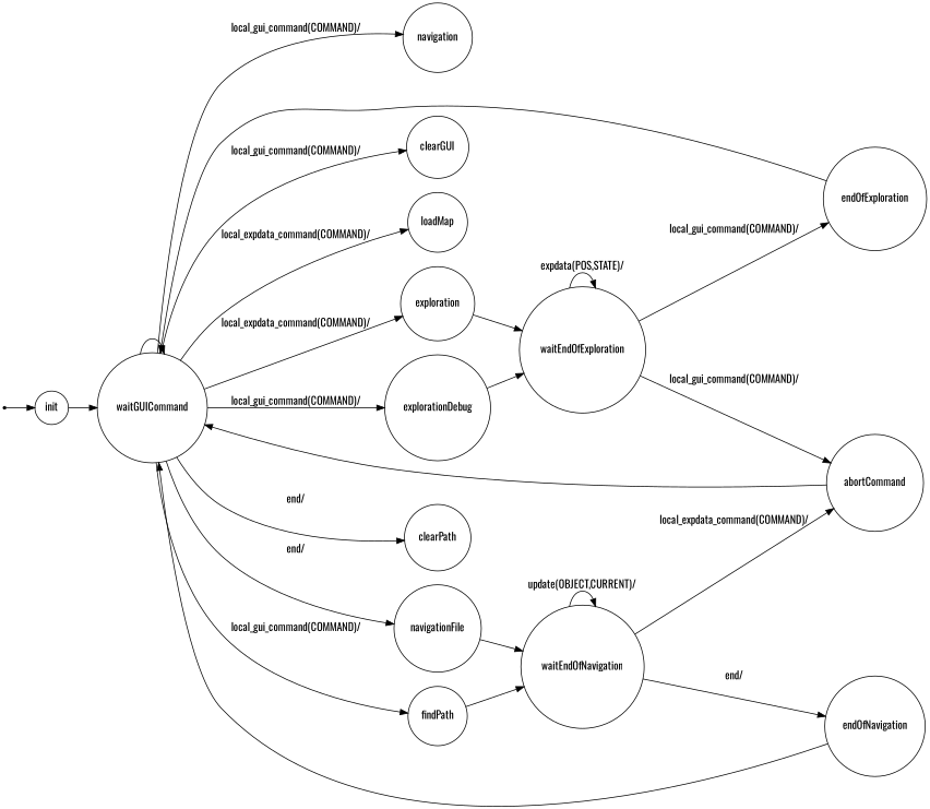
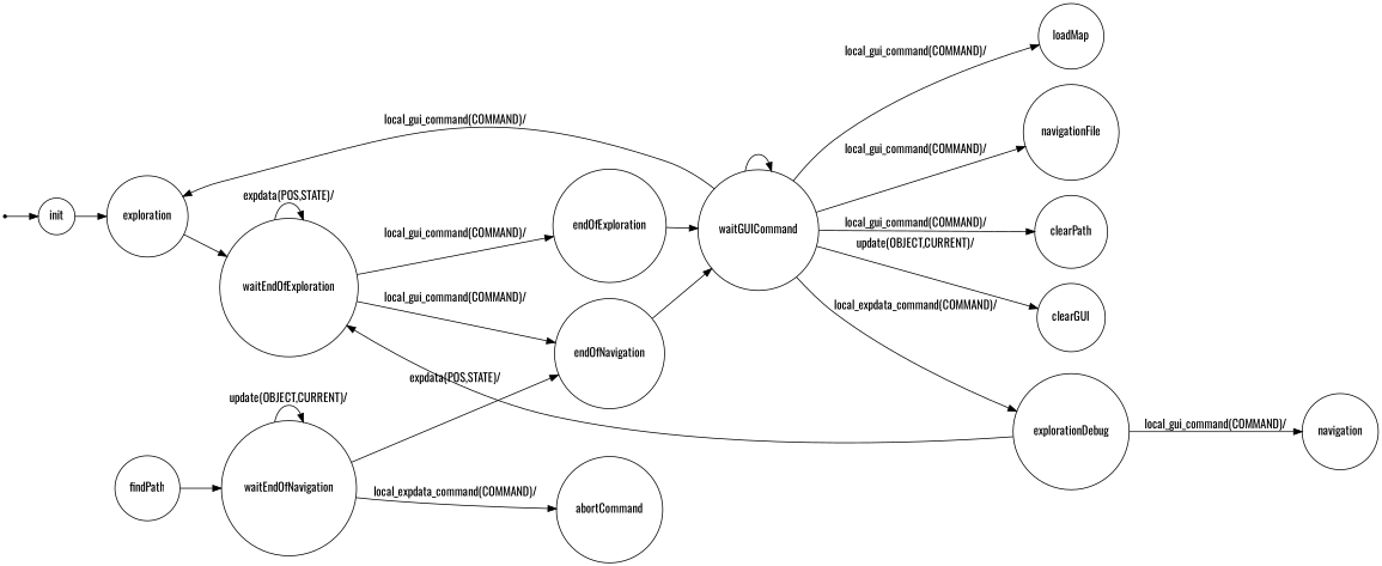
  digraph {
    fontname=Oswald
    rankdir=LR
    node [fontname=Oswald shape=circle]
    edge [fontname=Oswald]
    iniziale [shape=point]
    init
    waitGUICommand
    navigation
    exploration
    clearGUI
    loadMap
    explorationDebug
    findPath
    navigationFile
    clearPath
    waitEndOfExploration
    waitEndOfNavigation
    abortCommand
    endOfNavigation
    endOfExploration
    iniziale -> init
-   init -> waitGUICommand
+   init -> exploration
    waitGUICommand -> waitGUICommand
-   waitGUICommand -> navigation [label="local_gui_command(COMMAND)/"]
-   waitGUICommand -> exploration [label="local_expdata_command(COMMAND)/"]
-   waitGUICommand -> clearGUI [label="local_gui_command(COMMAND)/"]
-   waitGUICommand -> loadMap [label="local_expdata_command(COMMAND)/"]
-   waitGUICommand -> explorationDebug [label="local_gui_command(COMMAND)/"]
-   waitGUICommand -> findPath [label="local_gui_command(COMMAND)/"]
-   waitGUICommand -> navigationFile [label="end/"]
-   waitGUICommand -> clearPath [label="end/"]
+   explorationDebug -> navigation [label="local_gui_command(COMMAND)/"]
+   waitGUICommand -> exploration [label="local_gui_command(COMMAND)/"]
+   waitGUICommand -> clearGUI [label="update(OBJECT,CURRENT)/"]
+   waitGUICommand -> loadMap [label="local_gui_command(COMMAND)/"]
+   waitGUICommand -> explorationDebug [label="local_expdata_command(COMMAND)/"]
+   waitGUICommand -> navigationFile [label="local_gui_command(COMMAND)/"]
+   waitGUICommand -> clearPath [label="local_gui_command(COMMAND)/"]
    exploration -> waitEndOfExploration
    explorationDebug -> waitEndOfExploration
    findPath -> waitEndOfNavigation
-   navigationFile -> waitEndOfNavigation
    waitEndOfExploration -> waitEndOfExploration [label="expdata(POS,STATE)/"]
-   waitEndOfExploration -> abortCommand [label="local_gui_command(COMMAND)/"]
+   waitEndOfExploration -> endOfNavigation [label="local_gui_command(COMMAND)/"]
    waitEndOfExploration -> endOfExploration [label="local_gui_command(COMMAND)/"]
    waitEndOfNavigation -> waitEndOfNavigation [label="update(OBJECT,CURRENT)/"]
    waitEndOfNavigation -> abortCommand [label="local_expdata_command(COMMAND)/"]
-   waitEndOfNavigation -> endOfNavigation [label="end/"]
-   abortCommand -> waitGUICommand
+   waitEndOfNavigation -> endOfNavigation [label="expdata(POS,STATE)/"]
    endOfNavigation -> waitGUICommand
    endOfExploration -> waitGUICommand
  }
